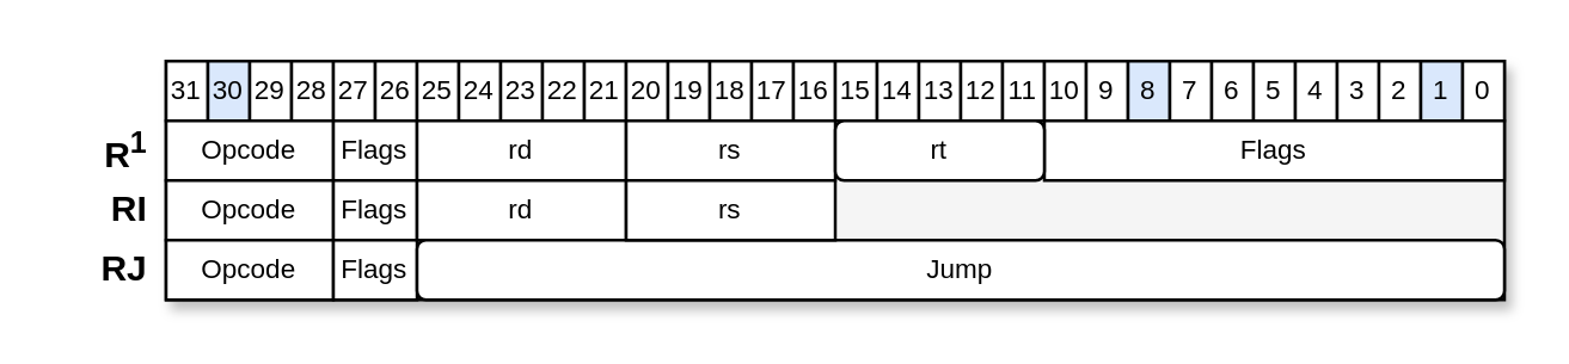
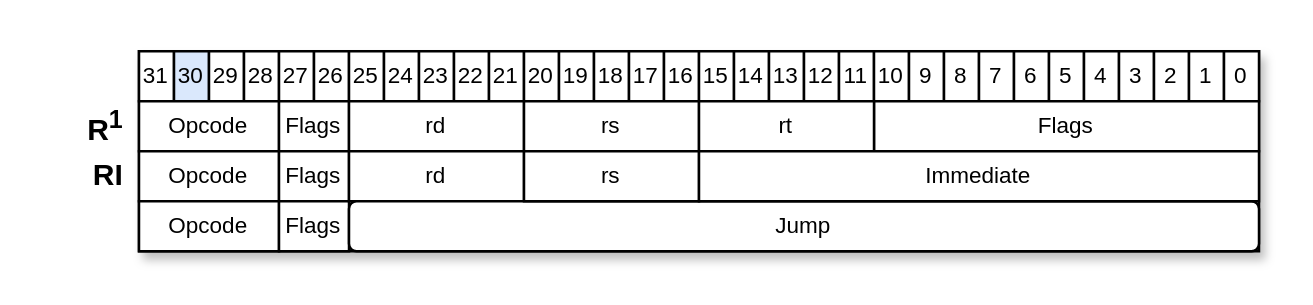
  <mxCell id="0" />
  <mxCell id="1" parent="0" />
  <mxCell id="2" value="" style="rounded=0;whiteSpace=wrap;html=1;strokeColor=#000000;fillColor=#f5f5f5;fontColor=#333333;shadow=1;" parent="1" vertex="1"><mxGeometry x="55" y="20" width="448" height="80" as="geometry" /></mxCell>
  <mxCell id="3" value="R&lt;sup&gt;1&lt;/sup&gt;" style="text;html=1;align=right;verticalAlign=middle;resizable=0;points=[];;autosize=1;fontStyle=1" parent="1" vertex="1"><mxGeometry x="20" y="40" width="30" height="20" as="geometry" /></mxCell>
  <mxCell id="4" value="RI" style="text;html=1;align=right;verticalAlign=middle;resizable=0;points=[];;autosize=1;fontStyle=1" parent="1" vertex="1"><mxGeometry x="20" y="60" width="30" height="20" as="geometry" /></mxCell>
- <mxCell id="5" value="RJ" style="text;html=1;align=right;verticalAlign=middle;resizable=0;points=[];;autosize=1;fontStyle=1" parent="1" vertex="1"><mxGeometry x="20" y="80" width="30" height="20" as="geometry" /></mxCell>
  <mxCell id="6" value="31" style="rounded=0;whiteSpace=wrap;html=1;fontSize=9;" parent="1" vertex="1"><mxGeometry x="55" y="20" width="14" height="20" as="geometry" /></mxCell>
  <mxCell id="7" value="30" style="rounded=0;whiteSpace=wrap;html=1;fontSize=9;fillColor=#dae8fc;" parent="1" vertex="1"><mxGeometry x="69" y="20" width="14" height="20" as="geometry" /></mxCell>
  <mxCell id="8" value="29" style="rounded=0;whiteSpace=wrap;html=1;fontSize=9;" parent="1" vertex="1"><mxGeometry x="83" y="20" width="14" height="20" as="geometry" /></mxCell>
  <mxCell id="9" value="28" style="rounded=0;whiteSpace=wrap;html=1;fontSize=9;" parent="1" vertex="1"><mxGeometry x="97" y="20" width="14" height="20" as="geometry" /></mxCell>
  <mxCell id="10" value="27" style="rounded=0;whiteSpace=wrap;html=1;fontSize=9;" parent="1" vertex="1"><mxGeometry x="111" y="20" width="14" height="20" as="geometry" /></mxCell>
  <mxCell id="11" value="26" style="rounded=0;whiteSpace=wrap;html=1;fontSize=9;" parent="1" vertex="1"><mxGeometry x="125" y="20" width="14" height="20" as="geometry" /></mxCell>
  <mxCell id="12" value="25" style="rounded=0;whiteSpace=wrap;html=1;fontSize=9;" parent="1" vertex="1"><mxGeometry x="139" y="20" width="14" height="20" as="geometry" /></mxCell>
  <mxCell id="13" value="24" style="rounded=0;whiteSpace=wrap;html=1;fontSize=9;" parent="1" vertex="1"><mxGeometry x="153" y="20" width="14" height="20" as="geometry" /></mxCell>
  <mxCell id="14" value="23" style="rounded=0;whiteSpace=wrap;html=1;fontSize=9;" parent="1" vertex="1"><mxGeometry x="167" y="20" width="14" height="20" as="geometry" /></mxCell>
  <mxCell id="15" value="22" style="rounded=0;whiteSpace=wrap;html=1;fontSize=9;" parent="1" vertex="1"><mxGeometry x="181" y="20" width="14" height="20" as="geometry" /></mxCell>
  <mxCell id="16" value="21" style="rounded=0;whiteSpace=wrap;html=1;fontSize=9;" parent="1" vertex="1"><mxGeometry x="195" y="20" width="14" height="20" as="geometry" /></mxCell>
  <mxCell id="17" value="20" style="rounded=0;whiteSpace=wrap;html=1;fontSize=9;" parent="1" vertex="1"><mxGeometry x="209" y="20" width="14" height="20" as="geometry" /></mxCell>
  <mxCell id="18" value="19" style="rounded=0;whiteSpace=wrap;html=1;fontSize=9;" parent="1" vertex="1"><mxGeometry x="223" y="20" width="14" height="20" as="geometry" /></mxCell>
  <mxCell id="19" value="18" style="rounded=0;whiteSpace=wrap;html=1;fontSize=9;" parent="1" vertex="1"><mxGeometry x="237" y="20" width="14" height="20" as="geometry" /></mxCell>
  <mxCell id="20" value="17" style="rounded=0;whiteSpace=wrap;html=1;fontSize=9;" parent="1" vertex="1"><mxGeometry x="251" y="20" width="14" height="20" as="geometry" /></mxCell>
  <mxCell id="21" value="16" style="rounded=0;whiteSpace=wrap;html=1;fontSize=9;" parent="1" vertex="1"><mxGeometry x="265" y="20" width="14" height="20" as="geometry" /></mxCell>
  <mxCell id="22" value="15" style="rounded=0;whiteSpace=wrap;html=1;fontSize=9;" parent="1" vertex="1"><mxGeometry x="279" y="20" width="14" height="20" as="geometry" /></mxCell>
  <mxCell id="23" value="14" style="rounded=0;whiteSpace=wrap;html=1;fontSize=9;" parent="1" vertex="1"><mxGeometry x="293" y="20" width="14" height="20" as="geometry" /></mxCell>
  <mxCell id="24" value="13" style="rounded=0;whiteSpace=wrap;html=1;fontSize=9;" parent="1" vertex="1"><mxGeometry x="307" y="20" width="14" height="20" as="geometry" /></mxCell>
  <mxCell id="25" value="12" style="rounded=0;whiteSpace=wrap;html=1;fontSize=9;" parent="1" vertex="1"><mxGeometry x="321" y="20" width="14" height="20" as="geometry" /></mxCell>
  <mxCell id="26" value="11" style="rounded=0;whiteSpace=wrap;html=1;fontSize=9;" parent="1" vertex="1"><mxGeometry x="335" y="20" width="14" height="20" as="geometry" /></mxCell>
  <mxCell id="27" value="10" style="rounded=0;whiteSpace=wrap;html=1;fontSize=9;" parent="1" vertex="1"><mxGeometry x="349" y="20" width="14" height="20" as="geometry" /></mxCell>
  <mxCell id="28" value="9" style="rounded=0;whiteSpace=wrap;html=1;fontSize=9;" parent="1" vertex="1"><mxGeometry x="363" y="20" width="14" height="20" as="geometry" /></mxCell>
- <mxCell id="29" value="8" style="rounded=0;whiteSpace=wrap;html=1;fontSize=9;fillColor=#dae8fc;" parent="1" vertex="1"><mxGeometry x="377" y="20" width="14" height="20" as="geometry" /></mxCell>
+ <mxCell id="29" value="8" style="rounded=0;whiteSpace=wrap;html=1;fontSize=9;" parent="1" vertex="1"><mxGeometry x="377" y="20" width="14" height="20" as="geometry" /></mxCell>
  <mxCell id="30" value="7" style="rounded=0;whiteSpace=wrap;html=1;fontSize=9;" parent="1" vertex="1"><mxGeometry x="391" y="20" width="14" height="20" as="geometry" /></mxCell>
  <mxCell id="31" value="6" style="rounded=0;whiteSpace=wrap;html=1;fontSize=9;" parent="1" vertex="1"><mxGeometry x="405" y="20" width="14" height="20" as="geometry" /></mxCell>
  <mxCell id="32" value="5" style="rounded=0;whiteSpace=wrap;html=1;fontSize=9;" parent="1" vertex="1"><mxGeometry x="419" y="20" width="14" height="20" as="geometry" /></mxCell>
  <mxCell id="33" value="4" style="rounded=0;whiteSpace=wrap;html=1;fontSize=9;" parent="1" vertex="1"><mxGeometry x="433" y="20" width="14" height="20" as="geometry" /></mxCell>
  <mxCell id="34" value="3" style="rounded=0;whiteSpace=wrap;html=1;fontSize=9;" parent="1" vertex="1"><mxGeometry x="447" y="20" width="14" height="20" as="geometry" /></mxCell>
  <mxCell id="35" value="2" style="rounded=0;whiteSpace=wrap;html=1;fontSize=9;" parent="1" vertex="1"><mxGeometry x="461" y="20" width="14" height="20" as="geometry" /></mxCell>
- <mxCell id="36" value="1" style="rounded=0;whiteSpace=wrap;html=1;fontSize=9;fillColor=#dae8fc;" parent="1" vertex="1"><mxGeometry x="475" y="20" width="14" height="20" as="geometry" /></mxCell>
+ <mxCell id="36" value="1" style="rounded=0;whiteSpace=wrap;html=1;fontSize=9;" parent="1" vertex="1"><mxGeometry x="475" y="20" width="14" height="20" as="geometry" /></mxCell>
  <mxCell id="37" value="0" style="rounded=0;whiteSpace=wrap;html=1;fontSize=9;" parent="1" vertex="1"><mxGeometry x="489" y="20" width="14" height="20" as="geometry" /></mxCell>
  <mxCell id="38" value="Opcode" style="rounded=0;whiteSpace=wrap;html=1;fontSize=9;" parent="1" vertex="1"><mxGeometry x="55" y="40" width="56" height="20" as="geometry" /></mxCell>
  <mxCell id="39" value="Flags" style="rounded=0;whiteSpace=wrap;html=1;fontSize=9;" parent="1" vertex="1"><mxGeometry x="111" y="40" width="28" height="20" as="geometry" /></mxCell>
  <mxCell id="40" value="rd" style="rounded=0;whiteSpace=wrap;html=1;fontSize=9;" parent="1" vertex="1"><mxGeometry x="139" y="40" width="70" height="20" as="geometry" /></mxCell>
  <mxCell id="41" value="Flags" style="rounded=0;whiteSpace=wrap;html=1;fontSize=9;" parent="1" vertex="1"><mxGeometry x="349" y="40" width="154" height="20" as="geometry" /></mxCell>
  <mxCell id="42" value="rs" style="rounded=0;whiteSpace=wrap;html=1;fontSize=9;" parent="1" vertex="1"><mxGeometry x="209" y="40" width="70" height="20" as="geometry" /></mxCell>
- <mxCell id="43" value="rt" style="whiteSpace=wrap;html=1;fontSize=9;rounded=1;" parent="1" vertex="1"><mxGeometry x="279" y="40" width="70" height="20" as="geometry" /></mxCell>
+ <mxCell id="43" value="rt" style="rounded=0;whiteSpace=wrap;html=1;fontSize=9;" parent="1" vertex="1"><mxGeometry x="279" y="40" width="70" height="20" as="geometry" /></mxCell>
  <mxCell id="44" value="Opcode" style="rounded=0;whiteSpace=wrap;html=1;fontSize=9;" parent="1" vertex="1"><mxGeometry x="55" y="60" width="56" height="20" as="geometry" /></mxCell>
  <mxCell id="45" value="Flags" style="rounded=0;whiteSpace=wrap;html=1;fontSize=9;" parent="1" vertex="1"><mxGeometry x="111" y="60" width="28" height="20" as="geometry" /></mxCell>
  <mxCell id="46" value="Opcode" style="rounded=0;whiteSpace=wrap;html=1;fontSize=9;" parent="1" vertex="1"><mxGeometry x="55" y="80" width="56" height="20" as="geometry" /></mxCell>
  <mxCell id="47" value="Flags" style="rounded=0;whiteSpace=wrap;html=1;fontSize=9;" parent="1" vertex="1"><mxGeometry x="111" y="80" width="28" height="20" as="geometry" /></mxCell>
  <mxCell id="48" value="rd" style="rounded=0;whiteSpace=wrap;html=1;fontSize=9;" parent="1" vertex="1"><mxGeometry x="139" y="60" width="70" height="20" as="geometry" /></mxCell>
  <mxCell id="49" value="Jump" style="whiteSpace=wrap;html=1;fontSize=9;rounded=1;" parent="1" vertex="1"><mxGeometry x="139" y="80" width="364" height="20" as="geometry" /></mxCell>
  <mxCell id="50" value="rs" style="rounded=0;whiteSpace=wrap;html=1;fontSize=9;" parent="1" vertex="1"><mxGeometry x="209" y="60" width="70" height="20" as="geometry" /></mxCell>
+ <mxCell id="51" value="Immediate" style="rounded=0;whiteSpace=wrap;html=1;fontSize=9;" parent="1" vertex="1"><mxGeometry x="279" y="60" width="224" height="20" as="geometry" /></mxCell>
